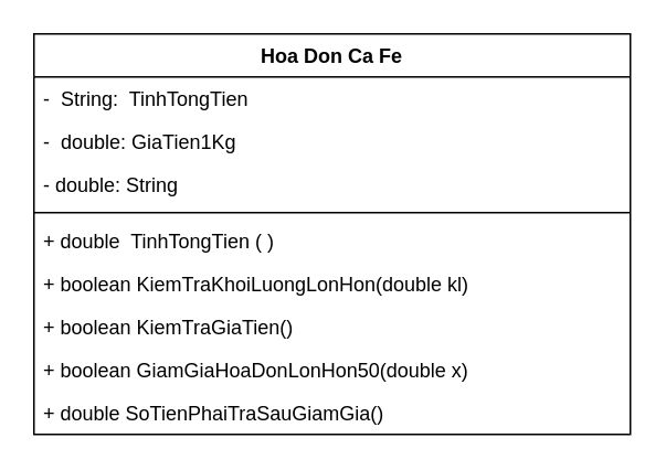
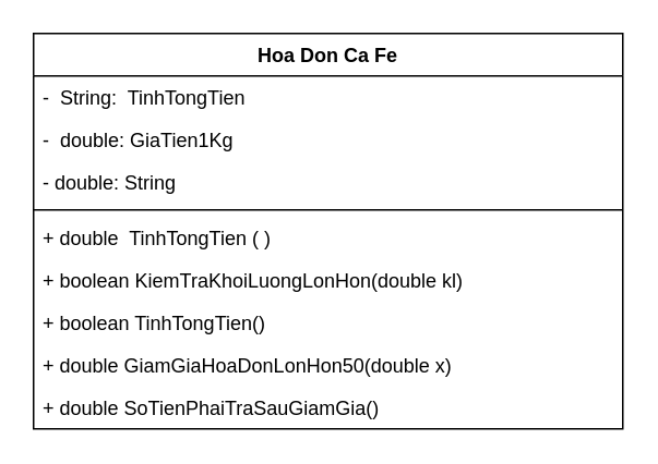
  <mxCell id="0" />
  <mxCell id="1" parent="0" />
  <mxCell id="2" value="Hoa Don Ca Fe" style="swimlane;fontStyle=1;align=center;verticalAlign=top;childLayout=stackLayout;horizontal=1;startSize=26;horizontalStack=0;resizeParent=1;resizeParentMax=0;resizeLast=0;collapsible=1;marginBottom=0;" parent="1" vertex="1"><mxGeometry x="20" y="20" width="360" height="242" as="geometry"><mxRectangle x="340" y="250" width="100" height="30" as="alternateBounds" /></mxGeometry></mxCell>
  <mxCell id="3" value="-  String:  TinhTongTien" style="text;strokeColor=none;fillColor=none;align=left;verticalAlign=top;spacingLeft=4;spacingRight=4;overflow=hidden;rotatable=0;points=[[0,0.5],[1,0.5]];portConstraint=eastwest;glass=0;" parent="2" vertex="1"><mxGeometry y="26" width="360" height="26" as="geometry" /></mxCell>
  <mxCell id="4" value="-  double: GiaTien1Kg" style="text;strokeColor=none;fillColor=none;align=left;verticalAlign=top;spacingLeft=4;spacingRight=4;overflow=hidden;rotatable=0;points=[[0,0.5],[1,0.5]];portConstraint=eastwest;glass=0;" parent="2" vertex="1"><mxGeometry y="52" width="360" height="26" as="geometry" /></mxCell>
  <mxCell id="5" value="- double: String" style="text;strokeColor=none;fillColor=none;align=left;verticalAlign=top;spacingLeft=4;spacingRight=4;overflow=hidden;rotatable=0;points=[[0,0.5],[1,0.5]];portConstraint=eastwest;glass=0;" parent="2" vertex="1"><mxGeometry y="78" width="360" height="26" as="geometry" /></mxCell>
  <mxCell id="6" value="" style="line;strokeWidth=1;fillColor=none;align=left;verticalAlign=middle;spacingTop=-1;spacingLeft=3;spacingRight=3;rotatable=0;labelPosition=right;points=[];portConstraint=eastwest;strokeColor=inherit;" parent="2" vertex="1"><mxGeometry y="104" width="360" height="8" as="geometry" /></mxCell>
  <mxCell id="7" value="+ double  TinhTongTien ( )" style="text;strokeColor=none;fillColor=none;align=left;verticalAlign=top;spacingLeft=4;spacingRight=4;overflow=hidden;rotatable=0;points=[[0,0.5],[1,0.5]];portConstraint=eastwest;" parent="2" vertex="1"><mxGeometry y="112" width="360" height="26" as="geometry" /></mxCell>
  <mxCell id="8" value="+ boolean KiemTraKhoiLuongLonHon(double kl)" style="text;strokeColor=none;fillColor=none;align=left;verticalAlign=top;spacingLeft=4;spacingRight=4;overflow=hidden;rotatable=0;points=[[0,0.5],[1,0.5]];portConstraint=eastwest;" parent="2" vertex="1"><mxGeometry y="138" width="360" height="26" as="geometry" /></mxCell>
- <mxCell id="9" value="+ boolean KiemTraGiaTien()" style="text;strokeColor=none;fillColor=none;align=left;verticalAlign=top;spacingLeft=4;spacingRight=4;overflow=hidden;rotatable=0;points=[[0,0.5],[1,0.5]];portConstraint=eastwest;" parent="2" vertex="1"><mxGeometry y="164" width="360" height="26" as="geometry" /></mxCell>
- <mxCell id="10" value="+ boolean GiamGiaHoaDonLonHon50(double x)" style="text;strokeColor=none;fillColor=none;align=left;verticalAlign=top;spacingLeft=4;spacingRight=4;overflow=hidden;rotatable=0;points=[[0,0.5],[1,0.5]];portConstraint=eastwest;" parent="2" vertex="1"><mxGeometry y="190" width="360" height="26" as="geometry" /></mxCell>
+ <mxCell id="9" value="+ boolean TinhTongTien()" style="text;strokeColor=none;fillColor=none;align=left;verticalAlign=top;spacingLeft=4;spacingRight=4;overflow=hidden;rotatable=0;points=[[0,0.5],[1,0.5]];portConstraint=eastwest;" parent="2" vertex="1"><mxGeometry y="164" width="360" height="26" as="geometry" /></mxCell>
+ <mxCell id="10" value="+ double GiamGiaHoaDonLonHon50(double x)" style="text;strokeColor=none;fillColor=none;align=left;verticalAlign=top;spacingLeft=4;spacingRight=4;overflow=hidden;rotatable=0;points=[[0,0.5],[1,0.5]];portConstraint=eastwest;" parent="2" vertex="1"><mxGeometry y="190" width="360" height="26" as="geometry" /></mxCell>
  <mxCell id="11" value="+ double SoTienPhaiTraSauGiamGia()" style="text;strokeColor=none;fillColor=none;align=left;verticalAlign=top;spacingLeft=4;spacingRight=4;overflow=hidden;rotatable=0;points=[[0,0.5],[1,0.5]];portConstraint=eastwest;" parent="2" vertex="1"><mxGeometry y="216" width="360" height="26" as="geometry" /></mxCell>
